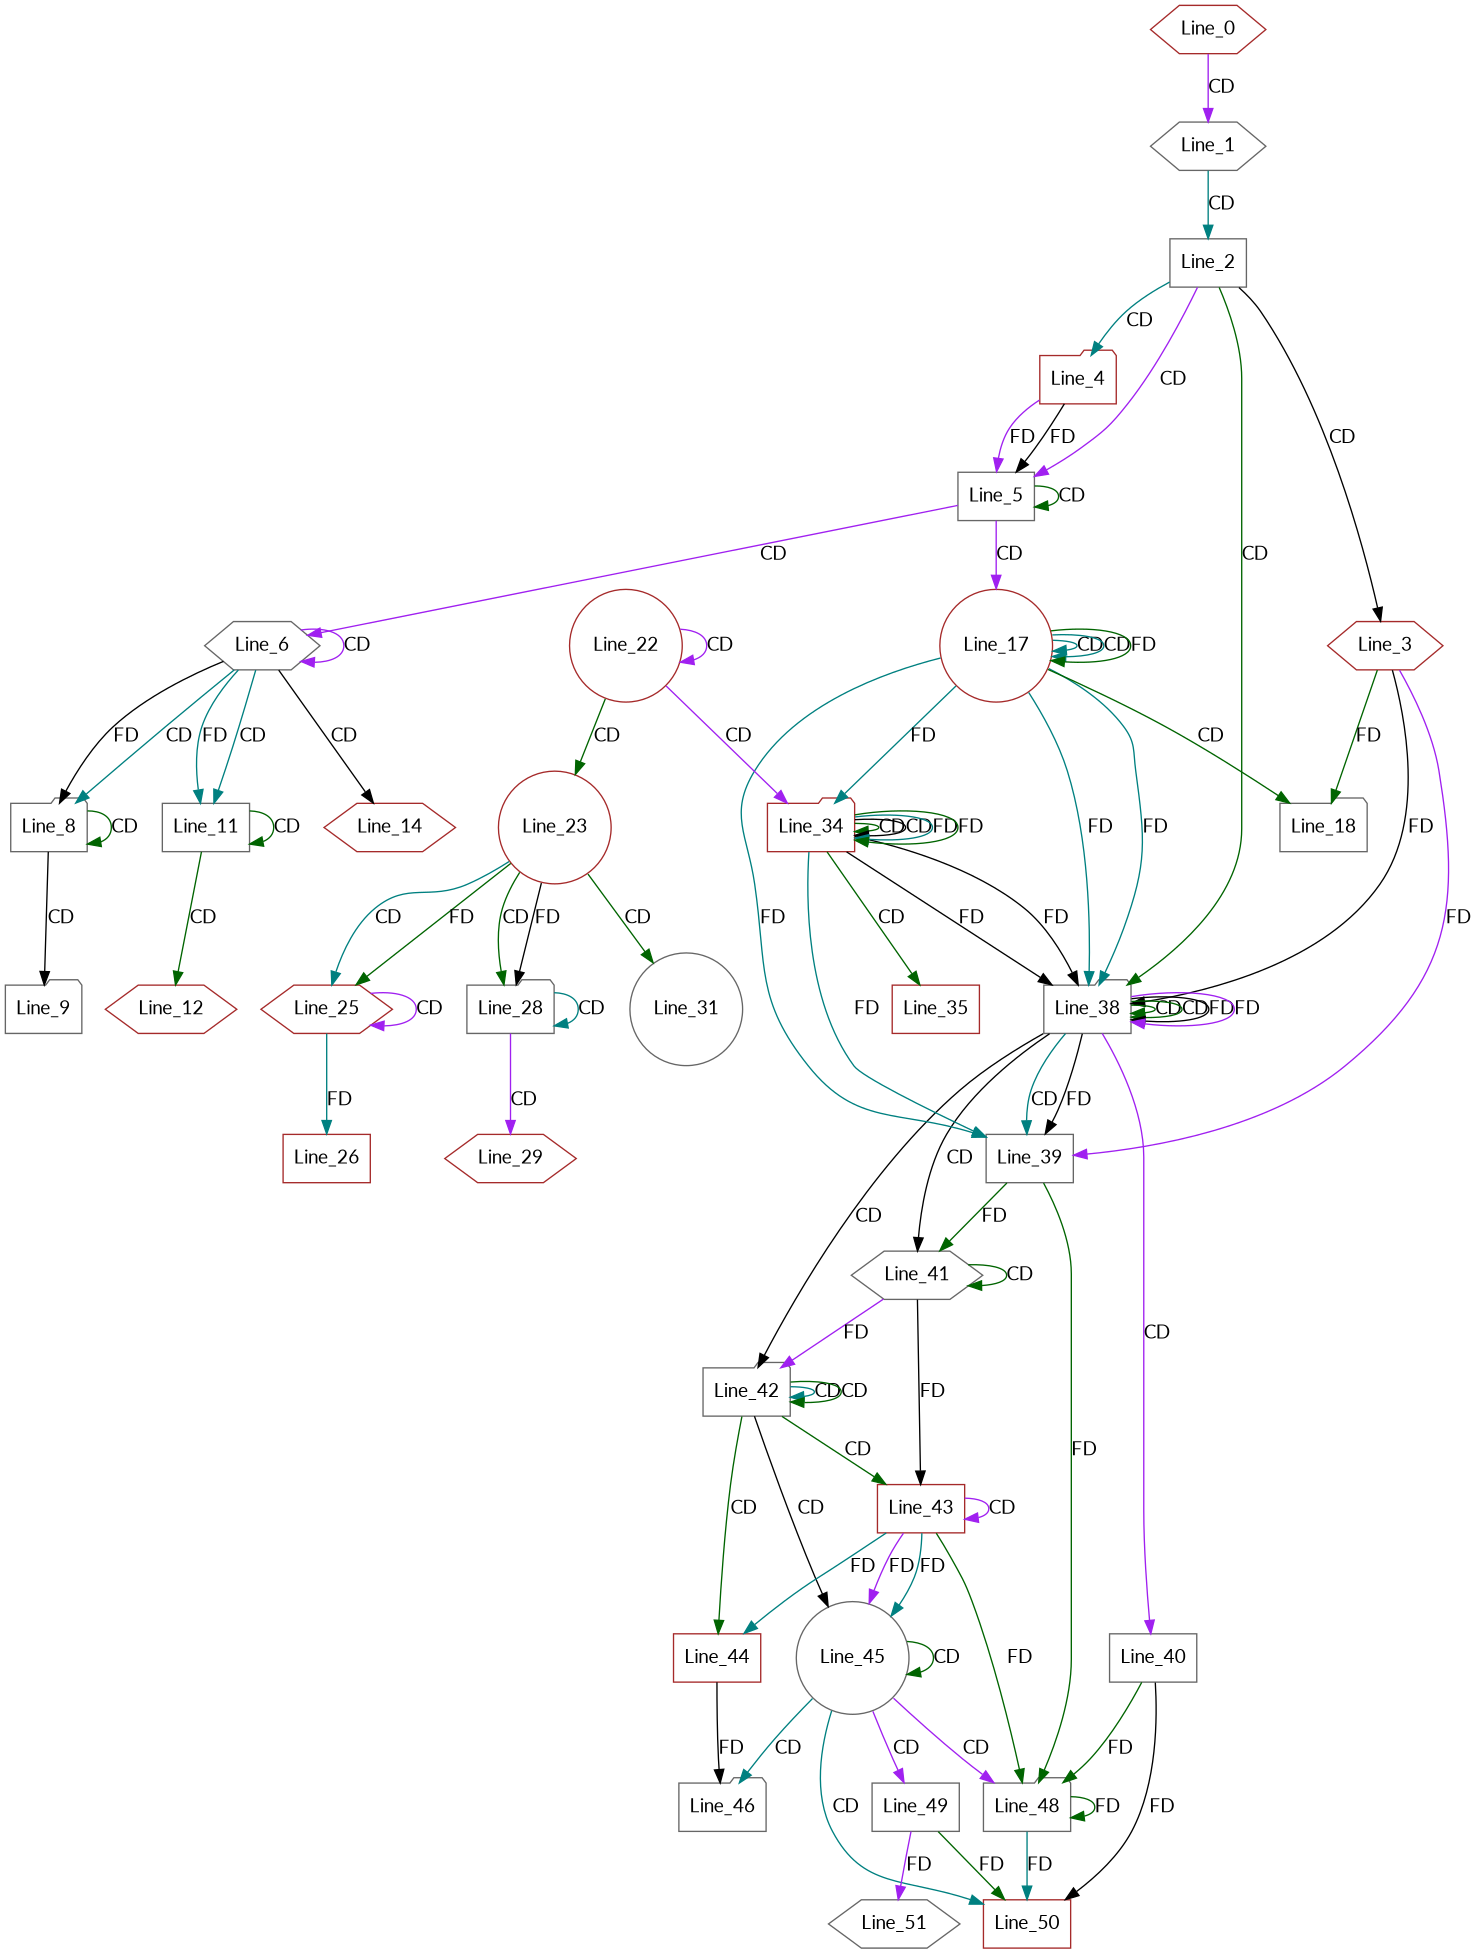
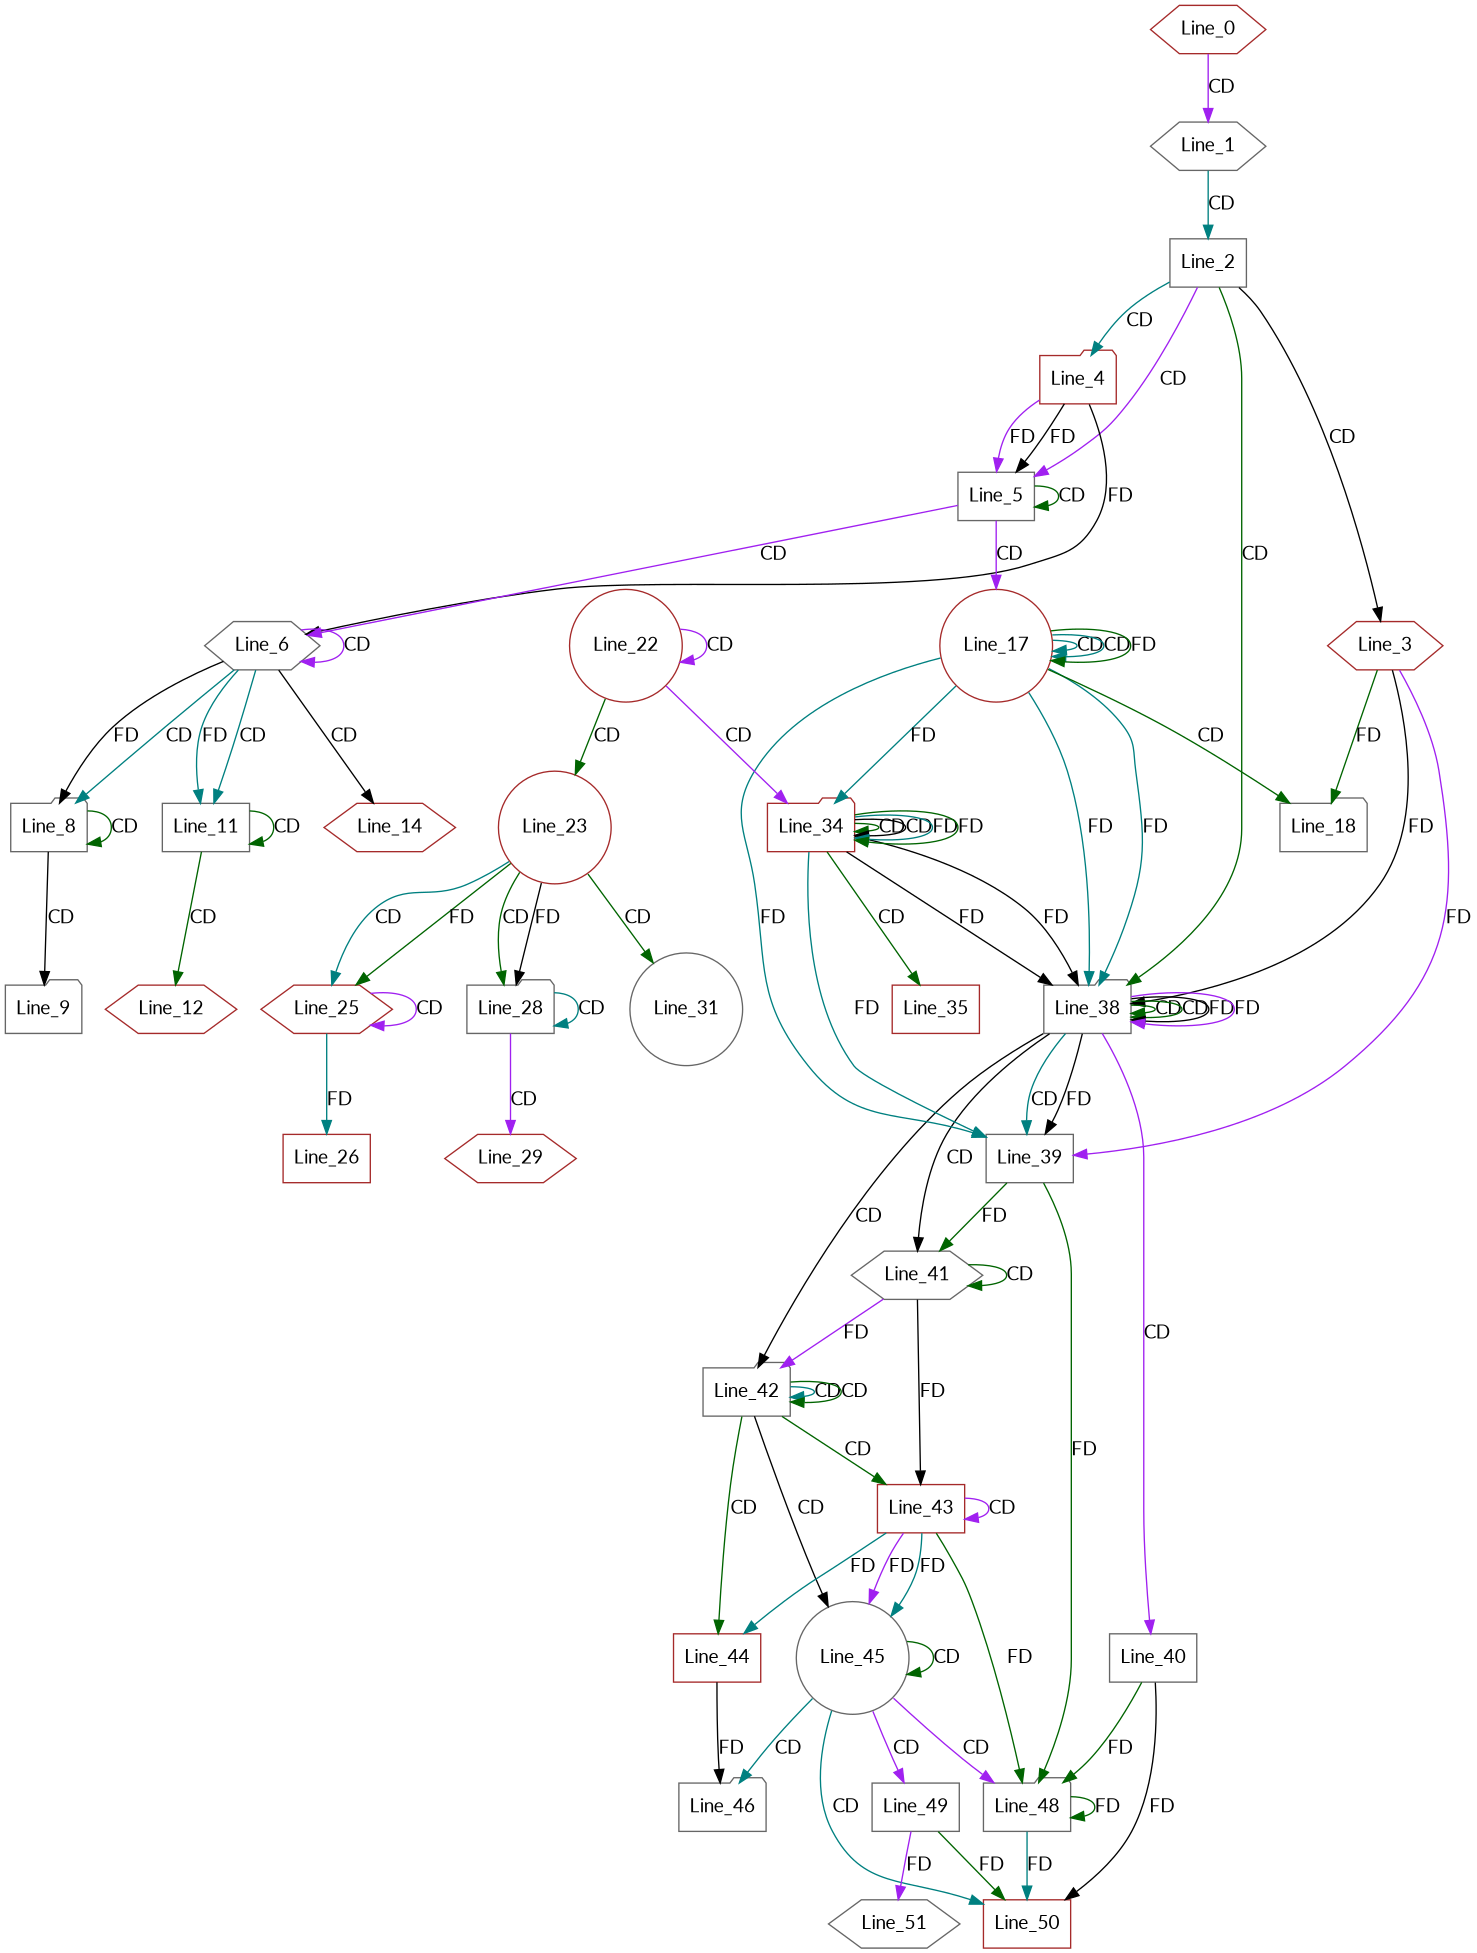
  digraph {
    fontname=Lato
    node [color=gray40 fontname=Lato shape=box]
    edge [color=darkgreen fontname=Lato]
    Line_0 [color=brown shape=hexagon]
    Line_1 [shape=hexagon]
    Line_2
    Line_3 [color=brown shape=hexagon]
    Line_4 [color=brown shape=folder]
    Line_5
    Line_38 [shape=folder]
    Line_18 [shape=folder]
    Line_39
    Line_6 [shape=hexagon]
    Line_17 [color=brown shape=circle]
    Line_40
    Line_41 [shape=hexagon]
    Line_42 [shape=folder]
    Line_48 [shape=folder]
    Line_8 [shape=folder]
    Line_11
    Line_14 [color=brown shape=hexagon]
    Line_34 [color=brown shape=folder]
    Line_9 [shape=folder]
    Line_12 [color=brown shape=hexagon]
    Line_35 [color=brown]
    Line_22 [color=brown shape=circle]
    Line_23 [color=brown shape=circle]
    Line_25 [color=brown shape=hexagon]
    Line_28 [shape=folder]
    Line_31 [shape=circle]
    Line_26 [color=brown]
    Line_29 [color=brown shape=hexagon]
    Line_50 [color=brown]
    Line_43 [color=brown]
    Line_44 [color=brown]
    Line_45 [shape=circle]
    Line_46 [shape=folder]
    Line_49
    Line_51 [shape=hexagon]
    Line_0 -> Line_1 [color=purple label=CD]
    Line_1 -> Line_2 [color=teal label=CD]
    Line_2 -> Line_3 [color=black label=CD]
    Line_2 -> Line_4 [color=teal label=CD]
    Line_2 -> Line_5 [color=purple label=CD]
    Line_2 -> Line_38 [label=CD]
    Line_3 -> Line_38 [color=black label=FD]
    Line_3 -> Line_18 [label=FD]
    Line_3 -> Line_39 [color=purple label=FD]
    Line_4 -> Line_5 [color=purple label=FD]
    Line_4 -> Line_5 [color=black label=FD]
+   Line_4 -> Line_6 [color=black label=FD]
    Line_5 -> Line_5 [label=CD]
    Line_5 -> Line_6 [color=purple label=CD]
    Line_5 -> Line_17 [color=purple label=CD]
    Line_38 -> Line_38 [label=CD]
    Line_38 -> Line_38 [label=CD]
    Line_38 -> Line_38 [color=black label=FD]
    Line_38 -> Line_38 [color=purple label=FD]
    Line_38 -> Line_39 [color=teal label=CD]
    Line_38 -> Line_39 [color=black label=FD]
    Line_38 -> Line_40 [color=purple label=CD]
    Line_38 -> Line_41 [color=black label=CD]
    Line_38 -> Line_42 [color=black label=CD]
    Line_39 -> Line_41 [label=FD]
    Line_39 -> Line_48 [label=FD]
    Line_6 -> Line_6 [color=purple label=CD]
    Line_6 -> Line_8 [color=teal label=CD]
    Line_6 -> Line_8 [color=black label=FD]
    Line_6 -> Line_11 [color=teal label=CD]
    Line_6 -> Line_11 [color=teal label=FD]
    Line_6 -> Line_14 [color=black label=CD]
    Line_17 -> Line_38 [color=teal label=FD]
    Line_17 -> Line_38 [color=teal label=FD]
    Line_17 -> Line_18 [label=CD]
    Line_17 -> Line_39 [color=teal label=FD]
    Line_17 -> Line_17 [color=teal label=CD]
    Line_17 -> Line_17 [color=teal label=CD]
    Line_17 -> Line_17 [label=FD]
    Line_17 -> Line_34 [color=teal label=FD]
    Line_40 -> Line_48 [label=FD]
    Line_40 -> Line_50 [color=black label=FD]
    Line_41 -> Line_41 [label=CD]
    Line_41 -> Line_42 [color=purple label=FD]
    Line_41 -> Line_43 [color=black label=FD]
    Line_42 -> Line_42 [color=teal label=CD]
    Line_42 -> Line_42 [label=CD]
    Line_42 -> Line_43 [label=CD]
    Line_42 -> Line_44 [label=CD]
    Line_42 -> Line_45 [color=black label=CD]
    Line_48 -> Line_48 [label=FD]
    Line_48 -> Line_50 [color=teal label=FD]
    Line_8 -> Line_8 [label=CD]
    Line_8 -> Line_9 [color=black label=CD]
    Line_11 -> Line_11 [label=CD]
    Line_11 -> Line_12 [label=CD]
    Line_34 -> Line_38 [color=black label=FD]
    Line_34 -> Line_38 [color=black label=FD]
    Line_34 -> Line_39 [color=teal label=FD]
    Line_34 -> Line_34 [label=CD]
    Line_34 -> Line_34 [color=black label=CD]
    Line_34 -> Line_34 [color=teal label=FD]
    Line_34 -> Line_34 [label=FD]
    Line_34 -> Line_35 [label=CD]
    Line_22 -> Line_34 [color=purple label=CD]
    Line_22 -> Line_22 [color=purple label=CD]
    Line_22 -> Line_23 [label=CD]
    Line_23 -> Line_25 [color=teal label=CD]
    Line_23 -> Line_25 [label=FD]
    Line_23 -> Line_28 [label=CD]
    Line_23 -> Line_28 [color=black label=FD]
    Line_23 -> Line_31 [label=CD]
    Line_25 -> Line_25 [color=purple label=CD]
    Line_25 -> Line_26 [color=teal label=FD]
    Line_28 -> Line_28 [color=teal label=CD]
    Line_28 -> Line_29 [color=purple label=CD]
    Line_43 -> Line_48 [label=FD]
    Line_43 -> Line_43 [color=purple label=CD]
    Line_43 -> Line_44 [color=teal label=FD]
    Line_43 -> Line_45 [color=purple label=FD]
    Line_43 -> Line_45 [color=teal label=FD]
    Line_44 -> Line_46 [color=black label=FD]
    Line_45 -> Line_48 [color=purple label=CD]
    Line_45 -> Line_50 [color=teal label=CD]
    Line_45 -> Line_45 [label=CD]
    Line_45 -> Line_46 [color=teal label=CD]
    Line_45 -> Line_49 [color=purple label=CD]
    Line_49 -> Line_50 [label=FD]
    Line_49 -> Line_51 [color=purple label=FD]
  }
